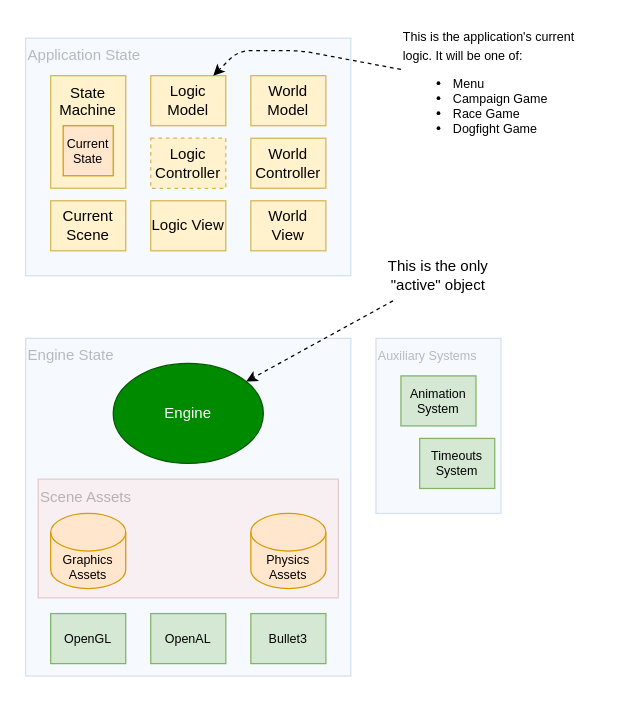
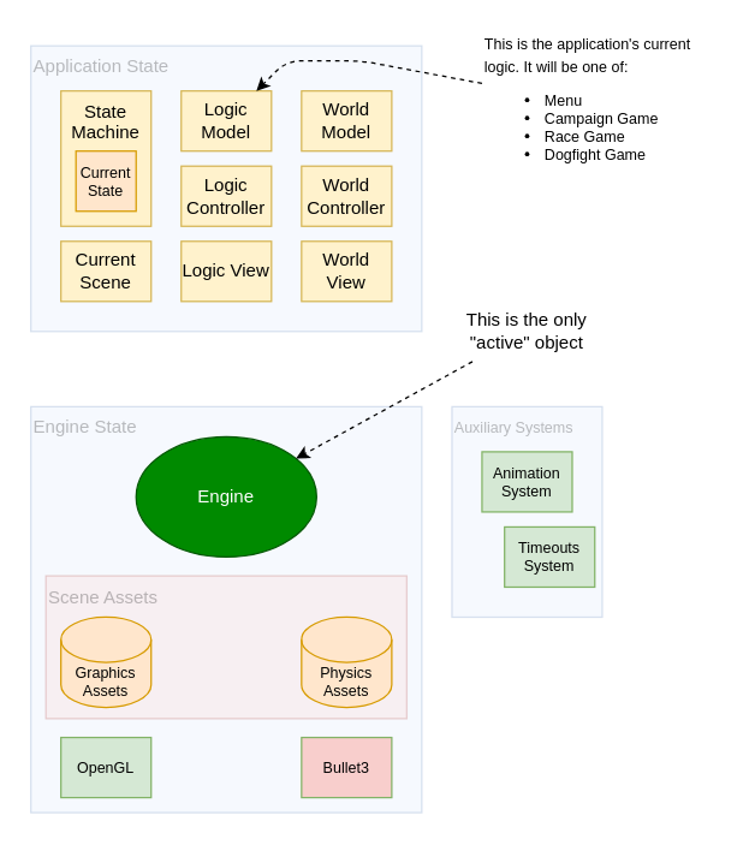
  <mxCell id="0" />
  <mxCell id="1" parent="0" />
  <mxCell id="2" value="&lt;span style=&quot;font-size: 10px&quot;&gt;Auxiliary Systems&lt;/span&gt;" style="rounded=0;whiteSpace=wrap;html=1;fillColor=#dae8fc;strokeColor=#6c8ebf;textOpacity=25;opacity=25;verticalAlign=top;align=left;" parent="1" vertex="1"><mxGeometry x="300" y="270" width="100" height="140" as="geometry" /></mxCell>
  <mxCell id="3" value="Application State" style="rounded=0;whiteSpace=wrap;html=1;fillColor=#dae8fc;strokeColor=#6c8ebf;textOpacity=25;opacity=25;verticalAlign=top;align=left;" parent="1" vertex="1"><mxGeometry x="20" y="30" width="260" height="190" as="geometry" /></mxCell>
  <mxCell id="4" value="Engine State" style="rounded=0;whiteSpace=wrap;html=1;fillColor=#dae8fc;strokeColor=#6c8ebf;textOpacity=25;opacity=25;verticalAlign=top;align=left;" parent="1" vertex="1"><mxGeometry x="20" y="270" width="260" height="270" as="geometry" /></mxCell>
  <mxCell id="5" value="Scene Assets" style="rounded=0;whiteSpace=wrap;html=1;fillColor=#f8cecc;strokeColor=#b85450;textOpacity=25;opacity=25;verticalAlign=top;align=left;" parent="1" vertex="1"><mxGeometry x="30" y="382.5" width="240" height="95" as="geometry" /></mxCell>
  <mxCell id="6" value="Engine" style="ellipse;whiteSpace=wrap;html=1;fillColor=#008a00;strokeColor=#005700;fontColor=#ffffff;" parent="1" vertex="1"><mxGeometry x="90" y="290" width="120" height="80" as="geometry" /></mxCell>
  <mxCell id="7" value="This is the only &quot;active&quot; object" style="text;html=1;strokeColor=none;fillColor=none;align=center;verticalAlign=middle;whiteSpace=wrap;rounded=0;" parent="1" vertex="1"><mxGeometry x="300" y="200" width="100" height="40" as="geometry" /></mxCell>
  <mxCell id="8" value="" style="endArrow=classic;html=1;dashed=1;" parent="1" source="7" target="6" edge="1"><mxGeometry width="50" height="50" relative="1" as="geometry"><mxPoint x="270" y="140" as="sourcePoint" /><mxPoint x="320" y="90" as="targetPoint" /></mxGeometry></mxCell>
  <mxCell id="9" value="Logic Model" style="rounded=0;whiteSpace=wrap;html=1;fillColor=#fff2cc;strokeColor=#d6b656;" parent="1" vertex="1"><mxGeometry x="120" y="60" width="60" height="40" as="geometry" /></mxCell>
- <mxCell id="10" value="Logic Controller" style="rounded=0;whiteSpace=wrap;html=1;fillColor=#fff2cc;strokeColor=#d6b656;dashed=1;" parent="1" vertex="1"><mxGeometry x="120" y="110" width="60" height="40" as="geometry" /></mxCell>
+ <mxCell id="10" value="Logic Controller" style="rounded=0;whiteSpace=wrap;html=1;fillColor=#fff2cc;strokeColor=#d6b656;" parent="1" vertex="1"><mxGeometry x="120" y="110" width="60" height="40" as="geometry" /></mxCell>
  <mxCell id="11" value="Logic View" style="rounded=0;whiteSpace=wrap;html=1;fillColor=#fff2cc;strokeColor=#d6b656;" parent="1" vertex="1"><mxGeometry x="120" y="160" width="60" height="40" as="geometry" /></mxCell>
  <mxCell id="12" value="World Model" style="rounded=0;whiteSpace=wrap;html=1;fillColor=#fff2cc;strokeColor=#d6b656;" parent="1" vertex="1"><mxGeometry x="200" y="60" width="60" height="40" as="geometry" /></mxCell>
  <mxCell id="13" value="World Controller" style="rounded=0;whiteSpace=wrap;html=1;fillColor=#fff2cc;strokeColor=#d6b656;" parent="1" vertex="1"><mxGeometry x="200" y="110" width="60" height="40" as="geometry" /></mxCell>
  <mxCell id="14" value="World View" style="rounded=0;whiteSpace=wrap;html=1;fillColor=#fff2cc;strokeColor=#d6b656;" parent="1" vertex="1"><mxGeometry x="200" y="160" width="60" height="40" as="geometry" /></mxCell>
  <mxCell id="15" value="State Machine" style="rounded=0;whiteSpace=wrap;html=1;fillColor=#fff2cc;strokeColor=#d6b656;verticalAlign=top;" parent="1" vertex="1"><mxGeometry x="40" y="60" width="60" height="90" as="geometry" /></mxCell>
  <mxCell id="16" value="Current State" style="rounded=0;whiteSpace=wrap;html=1;align=center;verticalAlign=middle;fillColor=#ffe6cc;strokeColor=#d79b00;fontSize=10;" parent="1" vertex="1"><mxGeometry x="50" y="100" width="40" height="40" as="geometry" /></mxCell>
  <mxCell id="17" value="&lt;font style=&quot;font-size: 10px&quot;&gt;This is the application's current logic. It will be one of:&lt;br&gt;&lt;ul&gt;&lt;li&gt;&lt;font style=&quot;font-size: 10px&quot;&gt;Menu&lt;/font&gt;&lt;/li&gt;&lt;li&gt;&lt;font style=&quot;font-size: 10px&quot;&gt;Campaign Game&lt;/font&gt;&lt;/li&gt;&lt;li&gt;&lt;font style=&quot;font-size: 10px&quot;&gt;Race Game&lt;/font&gt;&lt;/li&gt;&lt;li&gt;&lt;font style=&quot;font-size: 10px&quot;&gt;Dogfight Game&lt;/font&gt;&lt;/li&gt;&lt;/ul&gt;&lt;/font&gt;" style="text;html=1;strokeColor=none;fillColor=none;align=left;verticalAlign=middle;whiteSpace=wrap;rounded=0;" parent="1" vertex="1"><mxGeometry x="320" y="20" width="160" height="100" as="geometry" /></mxCell>
  <mxCell id="18" value="" style="endArrow=classic;html=1;dashed=1;" parent="1" source="17" target="9" edge="1"><mxGeometry width="50" height="50" relative="1" as="geometry"><mxPoint x="410" y="102.746" as="sourcePoint" /><mxPoint x="511.311" y="117.264" as="targetPoint" /><Array as="points"><mxPoint x="240" y="40" /><mxPoint x="190" y="40" /></Array></mxGeometry></mxCell>
  <mxCell id="19" value="Current Scene" style="rounded=0;whiteSpace=wrap;html=1;fillColor=#fff2cc;strokeColor=#d6b656;verticalAlign=middle;" parent="1" vertex="1"><mxGeometry x="40" y="160" width="60" height="40" as="geometry" /></mxCell>
  <mxCell id="20" value="Graphics Assets" style="shape=cylinder3;whiteSpace=wrap;html=1;boundedLbl=1;backgroundOutline=1;size=15;fontSize=10;align=center;verticalAlign=middle;fillColor=#ffe6cc;strokeColor=#d79b00;" parent="1" vertex="1"><mxGeometry x="40" y="410" width="60" height="60" as="geometry" /></mxCell>
  <mxCell id="21" value="Physics Assets" style="shape=cylinder3;whiteSpace=wrap;html=1;boundedLbl=1;backgroundOutline=1;size=15;fontSize=10;align=center;verticalAlign=middle;fillColor=#ffe6cc;strokeColor=#d79b00;" parent="1" vertex="1"><mxGeometry x="200" y="410" width="60" height="60" as="geometry" /></mxCell>
  <mxCell id="22" value="Animation System" style="rounded=0;whiteSpace=wrap;html=1;fontSize=10;align=center;verticalAlign=middle;fillColor=#d5e8d4;strokeColor=#82b366;" parent="1" vertex="1"><mxGeometry x="320" y="300" width="60" height="40" as="geometry" /></mxCell>
  <mxCell id="23" value="Timeouts System" style="rounded=0;whiteSpace=wrap;html=1;fontSize=10;align=center;verticalAlign=middle;fillColor=#d5e8d4;strokeColor=#82b366;" parent="1" vertex="1"><mxGeometry x="335" y="350" width="60" height="40" as="geometry" /></mxCell>
  <mxCell id="24" value="OpenGL" style="rounded=0;whiteSpace=wrap;html=1;fontSize=10;align=center;verticalAlign=middle;fillColor=#d5e8d4;strokeColor=#82b366;" parent="1" vertex="1"><mxGeometry x="40" y="490" width="60" height="40" as="geometry" /></mxCell>
- <mxCell id="25" value="OpenAL" style="rounded=0;whiteSpace=wrap;html=1;fontSize=10;align=center;verticalAlign=middle;fillColor=#d5e8d4;strokeColor=#82b366;" parent="1" vertex="1"><mxGeometry x="120" y="490" width="60" height="40" as="geometry" /></mxCell>
- <mxCell id="26" value="Bullet3" style="rounded=0;whiteSpace=wrap;html=1;fontSize=10;align=center;verticalAlign=middle;fillColor=#d5e8d4;strokeColor=#82b366;" parent="1" vertex="1"><mxGeometry x="200" y="490" width="60" height="40" as="geometry" /></mxCell>
+ <mxCell id="26" value="Bullet3" style="rounded=0;whiteSpace=wrap;html=1;fontSize=10;align=center;verticalAlign=middle;fillColor=#f8cecc;strokeColor=#82b366;" parent="1" vertex="1"><mxGeometry x="200" y="490" width="60" height="40" as="geometry" /></mxCell>
